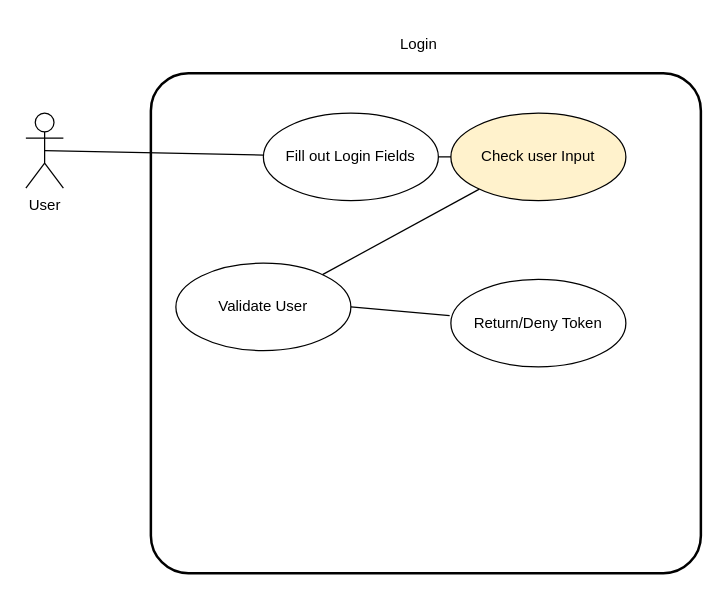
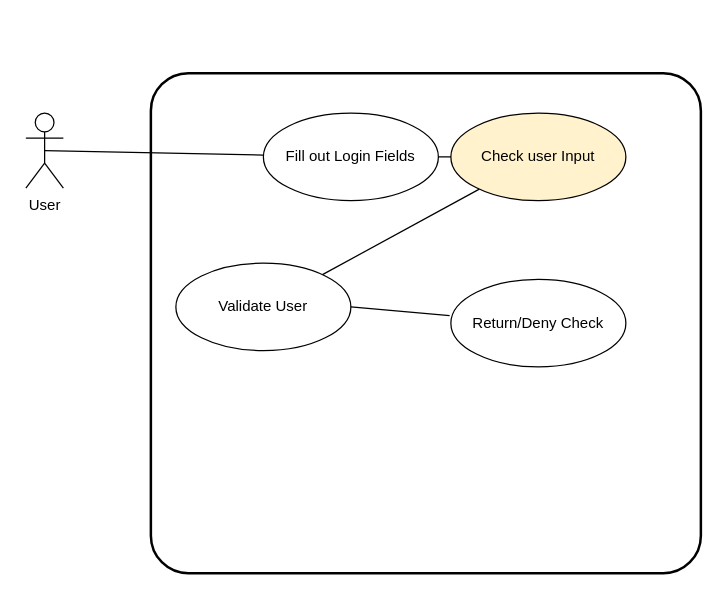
  <mxCell id="0" />
  <mxCell id="1" parent="0" />
  <mxCell id="2" value="" style="rounded=1;whiteSpace=wrap;html=1;absoluteArcSize=1;arcSize=60;strokeWidth=2;" vertex="1" parent="1"><mxGeometry x="120" y="58" width="440" height="400" as="geometry" /></mxCell>
  <mxCell id="3" value="" style="edgeStyle=orthogonalEdgeStyle;rounded=0;orthogonalLoop=1;jettySize=auto;html=1;endArrow=none;endFill=0;" edge="1" parent="1" source="4" target="8"><mxGeometry relative="1" as="geometry" /></mxCell>
  <mxCell id="4" value="Fill out Login Fields" style="ellipse;whiteSpace=wrap;html=1;" vertex="1" parent="1"><mxGeometry x="210" y="90" width="140" height="70" as="geometry" /></mxCell>
  <mxCell id="5" style="rounded=0;orthogonalLoop=1;jettySize=auto;html=1;exitX=0.5;exitY=0.5;exitDx=0;exitDy=0;exitPerimeter=0;endArrow=none;endFill=0;" edge="1" parent="1" source="6" target="4"><mxGeometry relative="1" as="geometry" /></mxCell>
  <mxCell id="6" value="User" style="shape=umlActor;html=1;verticalLabelPosition=bottom;verticalAlign=top;align=center;" vertex="1" parent="1"><mxGeometry x="20" y="90" width="30" height="60" as="geometry" /></mxCell>
  <mxCell id="7" value="" style="rounded=0;orthogonalLoop=1;jettySize=auto;html=1;endArrow=none;endFill=0;" edge="1" parent="1" source="8" target="10"><mxGeometry relative="1" as="geometry" /></mxCell>
  <mxCell id="8" value="Check user Input" style="ellipse;whiteSpace=wrap;html=1;fillColor=#fff2cc;" vertex="1" parent="1"><mxGeometry x="360" y="90" width="140" height="70" as="geometry" /></mxCell>
- <mxCell id="9" value="Login" style="text;html=1;align=center;verticalAlign=middle;resizable=0;points=[];autosize=1;strokeColor=none;fillColor=none;" vertex="1" parent="1"><mxGeometry x="309" y="20" width="50" height="30" as="geometry" /></mxCell>
  <mxCell id="10" value="Validate User" style="ellipse;whiteSpace=wrap;html=1;" vertex="1" parent="1"><mxGeometry x="140" y="210" width="140" height="70" as="geometry" /></mxCell>
- <mxCell id="11" value="Return/Deny Token" style="ellipse;whiteSpace=wrap;html=1;" vertex="1" parent="1"><mxGeometry x="360" y="223" width="140" height="70" as="geometry" /></mxCell>
+ <mxCell id="11" value="Return/Deny Check" style="ellipse;whiteSpace=wrap;html=1;" vertex="1" parent="1"><mxGeometry x="360" y="223" width="140" height="70" as="geometry" /></mxCell>
  <mxCell id="12" style="rounded=0;orthogonalLoop=1;jettySize=auto;html=1;exitX=1;exitY=0.5;exitDx=0;exitDy=0;entryX=-0.007;entryY=0.414;entryDx=0;entryDy=0;entryPerimeter=0;endArrow=none;endFill=0;" edge="1" parent="1" source="10" target="11"><mxGeometry relative="1" as="geometry" /></mxCell>
